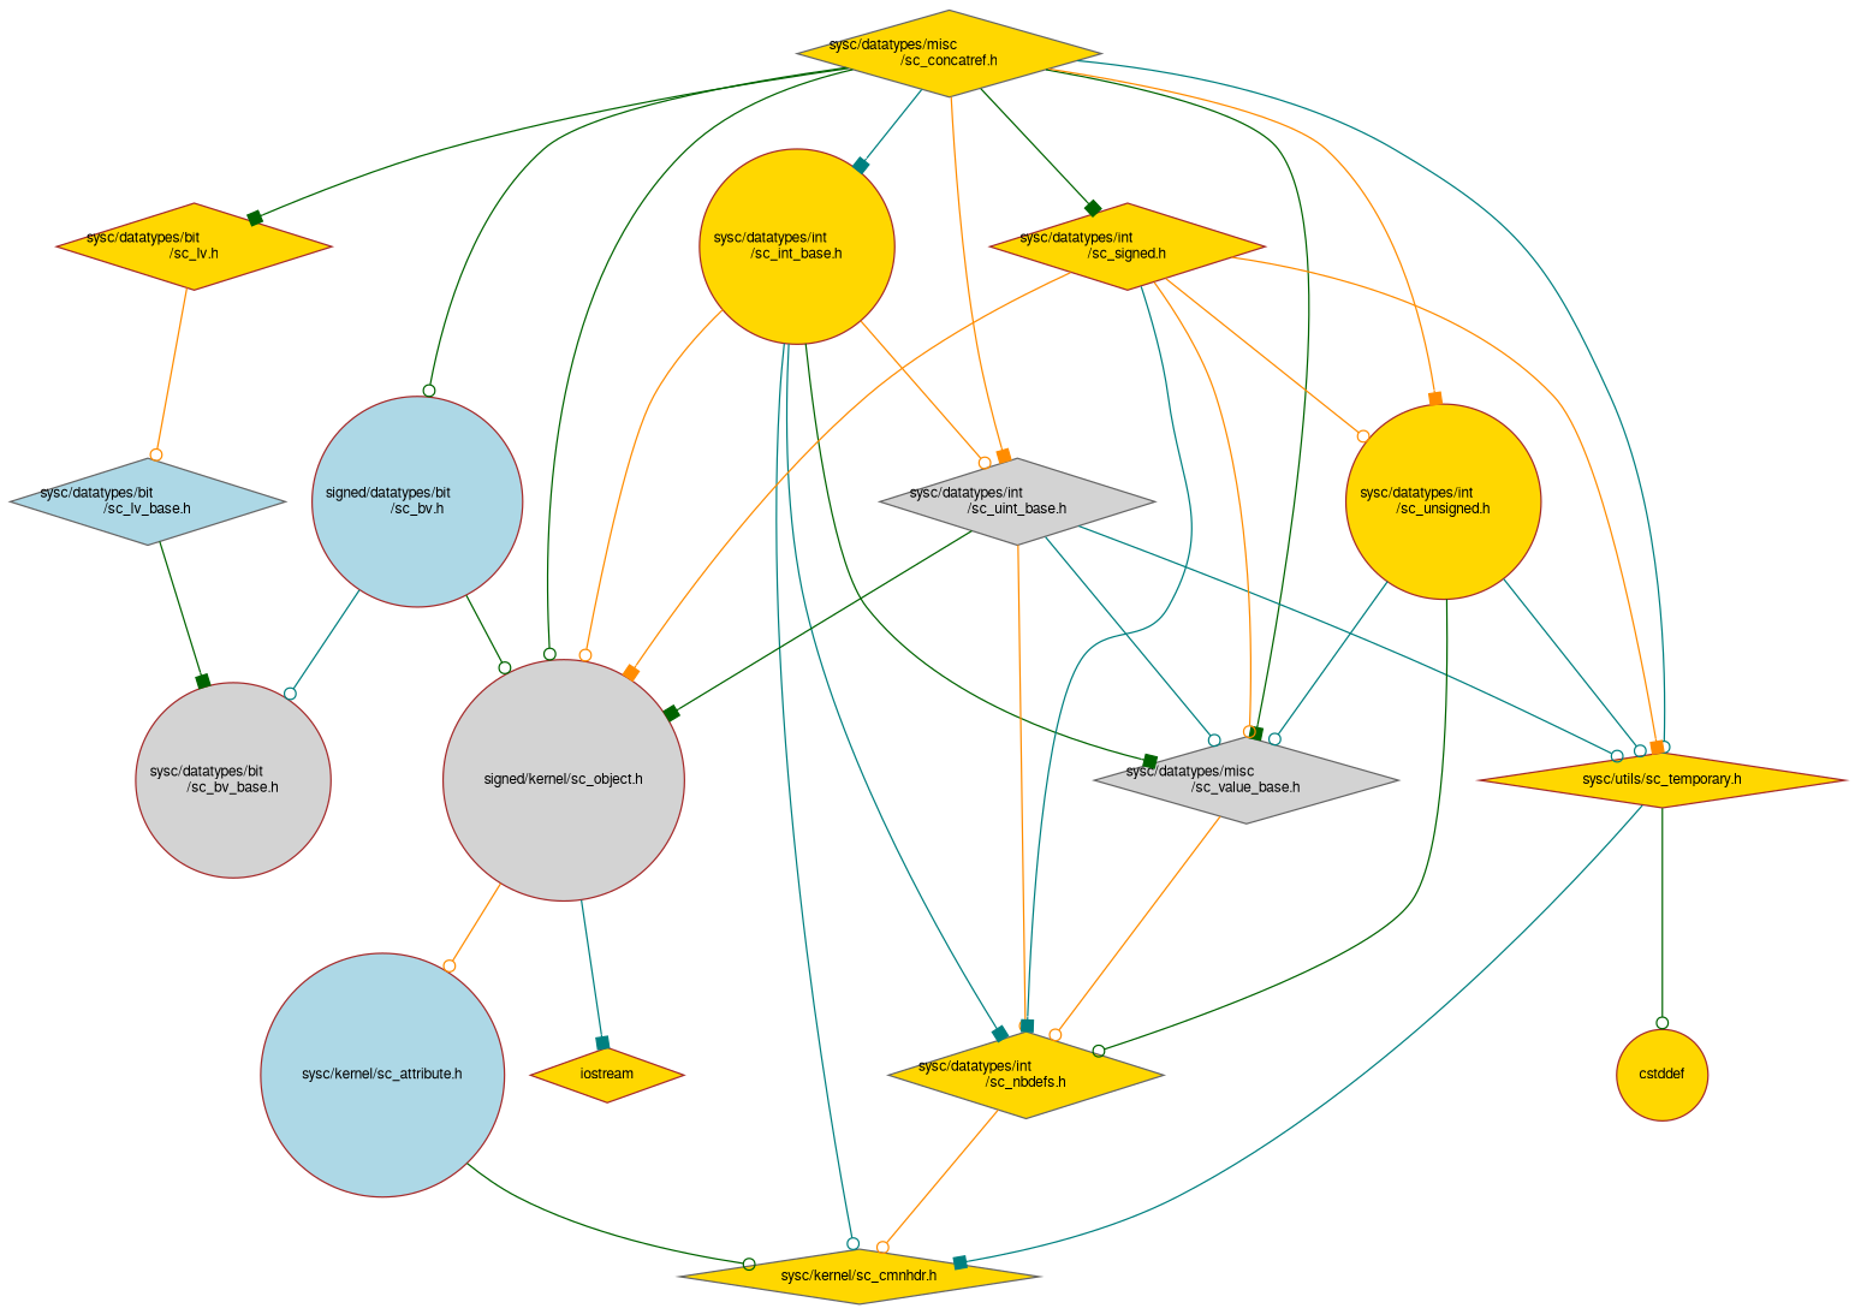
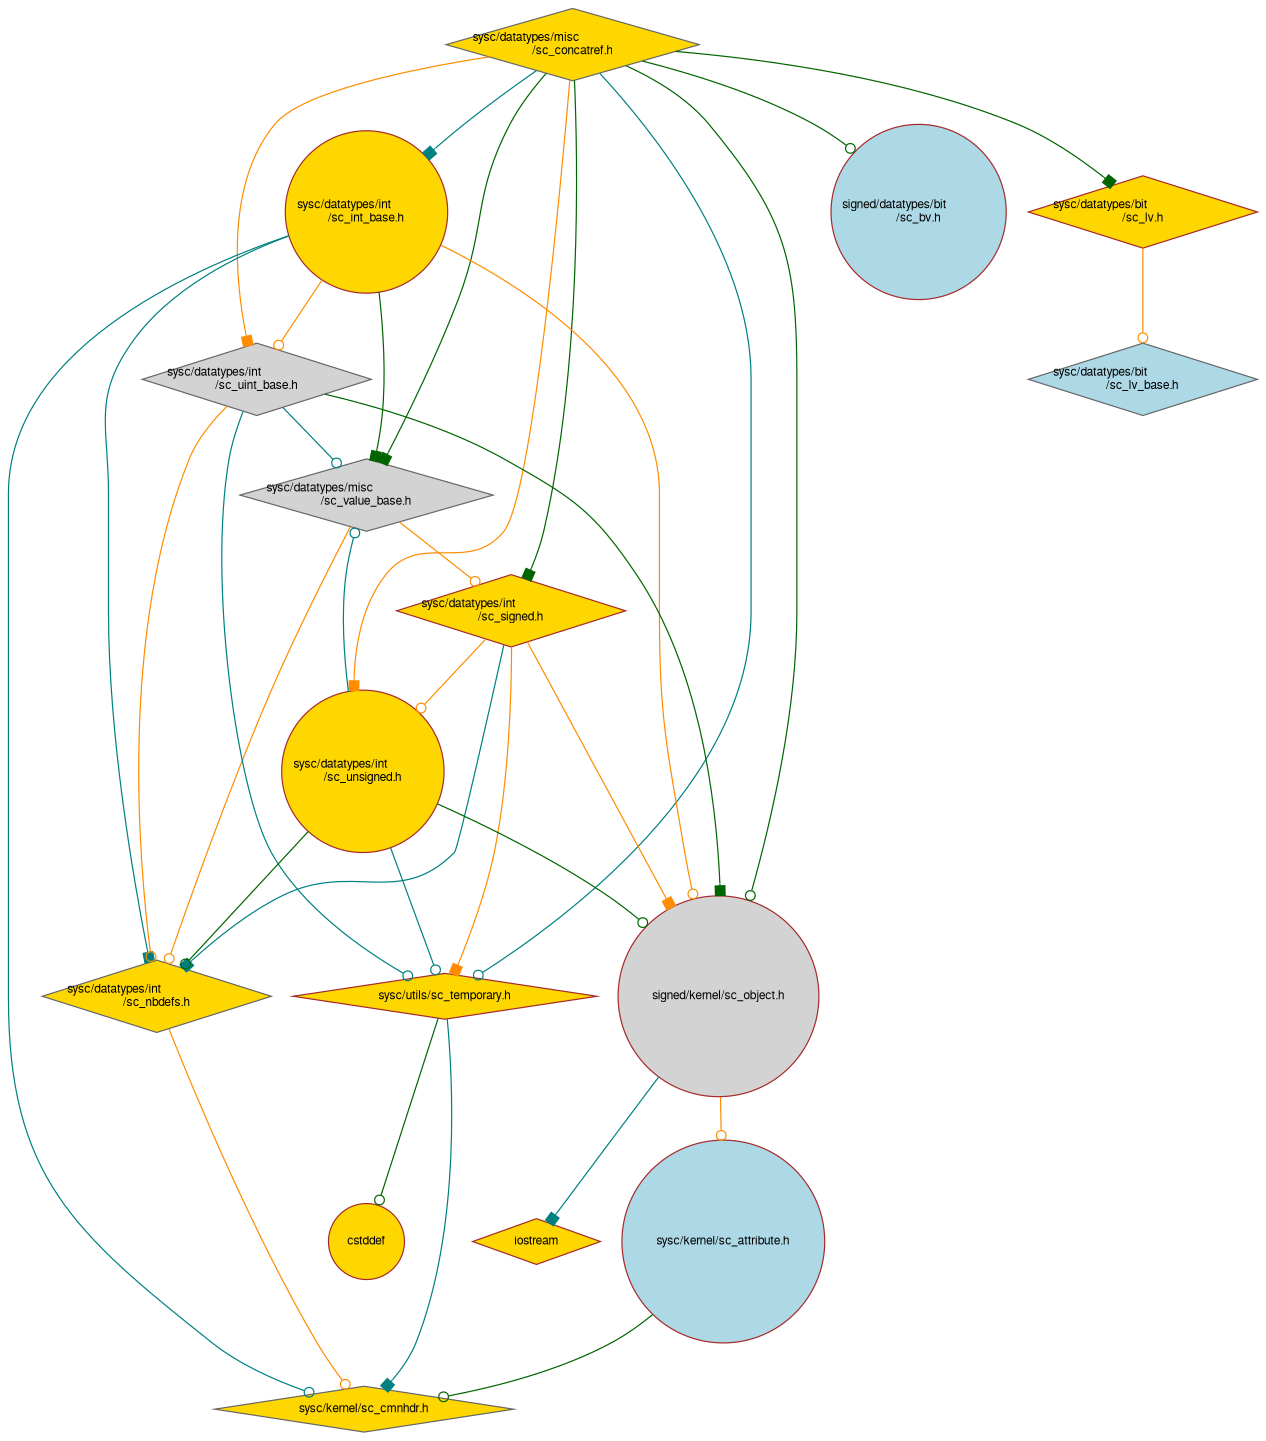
  digraph {
    node [color=brown fillcolor=gold fontname=FreeSans fontsize=10 shape=diamond style=filled]
    edge [arrowhead=odot color=darkorange fontname=FreeSans fontsize=10 labelfontname=FreeSans labelfontsize=10 style=solid]
    n1 [color=gray40 fontcolor=black height=0.2 label="sysc/datatypes/misc\l/sc_concatref.h" width=0.4]
    n2 [fillcolor=lightgrey height=0.2 label="signed/kernel/sc_object.h" shape=circle width=0.4]
    n3 [color=gray40 fillcolor=lightgrey height=0.2 label="sysc/datatypes/misc\l/sc_value_base.h" width=0.4]
    n4 [height=0.2 label="sysc/utils/sc_temporary.h" width=0.4]
    n5 [fillcolor=lightblue height=0.2 label="signed/datatypes/bit\l/sc_bv.h" shape=circle width=0.4]
    n6 [height=0.2 label="sysc/datatypes/bit\l/sc_lv.h" width=0.4]
    n7 [height=0.2 label="sysc/datatypes/int\l/sc_int_base.h" shape=circle width=0.4]
    n8 [color=gray40 fillcolor=lightgrey height=0.2 label="sysc/datatypes/int\l/sc_uint_base.h" width=0.4]
    n9 [height=0.2 label="sysc/datatypes/int\l/sc_signed.h" width=0.4]
    n10 [height=0.2 label="sysc/datatypes/int\l/sc_unsigned.h" shape=circle width=0.4]
    n11 [fillcolor=lightblue height=0.2 label="sysc/kernel/sc_attribute.h" shape=circle width=0.4]
    n12 [height=0.2 label=iostream width=0.4]
    n13 [color=gray40 height=0.2 label="sysc/datatypes/int\l/sc_nbdefs.h" width=0.4]
    n14 [color=gray40 height=0.2 label="sysc/kernel/sc_cmnhdr.h" width=0.4]
    n15 [height=0.2 label=cstddef shape=circle width=0.4]
-   n16 [fillcolor=lightgrey height=0.2 label="sysc/datatypes/bit\l/sc_bv_base.h" shape=circle width=0.4]
    n17 [color=gray40 fillcolor=lightblue height=0.2 label="sysc/datatypes/bit\l/sc_lv_base.h" width=0.4]
    n1 -> n2 [color=darkgreen]
    n1 -> n3 [arrowhead=box color=darkgreen]
    n1 -> n4 [color=teal]
    n1 -> n5 [color=darkgreen]
    n1 -> n6 [arrowhead=box color=darkgreen]
    n1 -> n7 [arrowhead=box color=teal]
    n1 -> n8 [arrowhead=box]
    n1 -> n9 [arrowhead=box color=darkgreen]
    n1 -> n10 [arrowhead=box]
    n2 -> n11
    n2 -> n12 [arrowhead=box color=teal]
    n3 -> n13
    n4 -> n14 [arrowhead=box color=teal]
    n4 -> n15 [color=darkgreen]
-   n5 -> n16 [color=teal]
    n6 -> n17
    n7 -> n2
    n7 -> n3 [arrowhead=box color=darkgreen]
    n7 -> n8
    n7 -> n13 [arrowhead=box color=teal]
    n7 -> n14 [color=teal]
    n8 -> n2 [arrowhead=box color=darkgreen]
    n8 -> n3 [color=teal]
    n8 -> n4 [color=teal]
    n8 -> n13
    n9 -> n2 [arrowhead=box]
-   n9 -> n3
+   n3 -> n9
    n9 -> n4 [arrowhead=box]
    n9 -> n10
    n9 -> n13 [arrowhead=box color=teal]
-   n5 -> n2 [color=darkgreen]
+   n10 -> n2 [color=darkgreen]
    n10 -> n3 [color=teal]
    n10 -> n4 [color=teal]
    n10 -> n13 [color=darkgreen]
    n11 -> n14 [color=darkgreen]
    n13 -> n14
-   n17 -> n16 [arrowhead=box color=darkgreen]
  }
